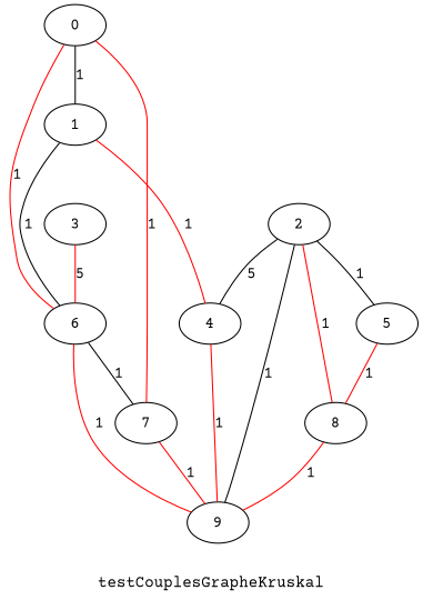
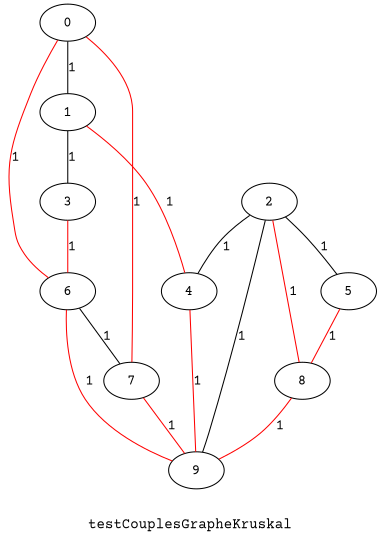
  graph {
    fontname="Courier Prime"
    label=testCouplesGrapheKruskal
    node [fontname="Courier Prime"]
    edge [fontname="Courier Prime" color=red]
    0 [height=0.5 width=0.75]
    1 [height=0.5 width=0.75]
    6 [height=0.5 width=0.75]
    7 [height=0.5 width=0.75]
    3 [height=0.5 width=0.75]
    4 [height=0.5 width=0.75]
    9 [height=0.5 width=0.75]
    2 [height=0.5 width=0.75]
    5 [height=0.5 width=0.75]
    8 [height=0.5 width=0.75]
    0 -- 1 [label=1 color=""]
    0 -- 6 [label=1]
    0 -- 7 [label=1]
-   1 -- 6 [label=1 color=""]
+   1 -- 3 [label=1 color=""]
    1 -- 4 [label=1]
    6 -- 7 [label=1 color=""]
    6 -- 9 [label=1]
    7 -- 9 [label=1]
-   3 -- 6 [label=5]
+   3 -- 6 [label=1]
    4 -- 9 [label=1]
-   2 -- 4 [label=5 color=""]
+   2 -- 4 [label=1 color=""]
    2 -- 9 [label=1 color=""]
    2 -- 5 [label=1 color=""]
    2 -- 8 [label=1]
    5 -- 8 [label=1]
    8 -- 9 [label=1]
  }
